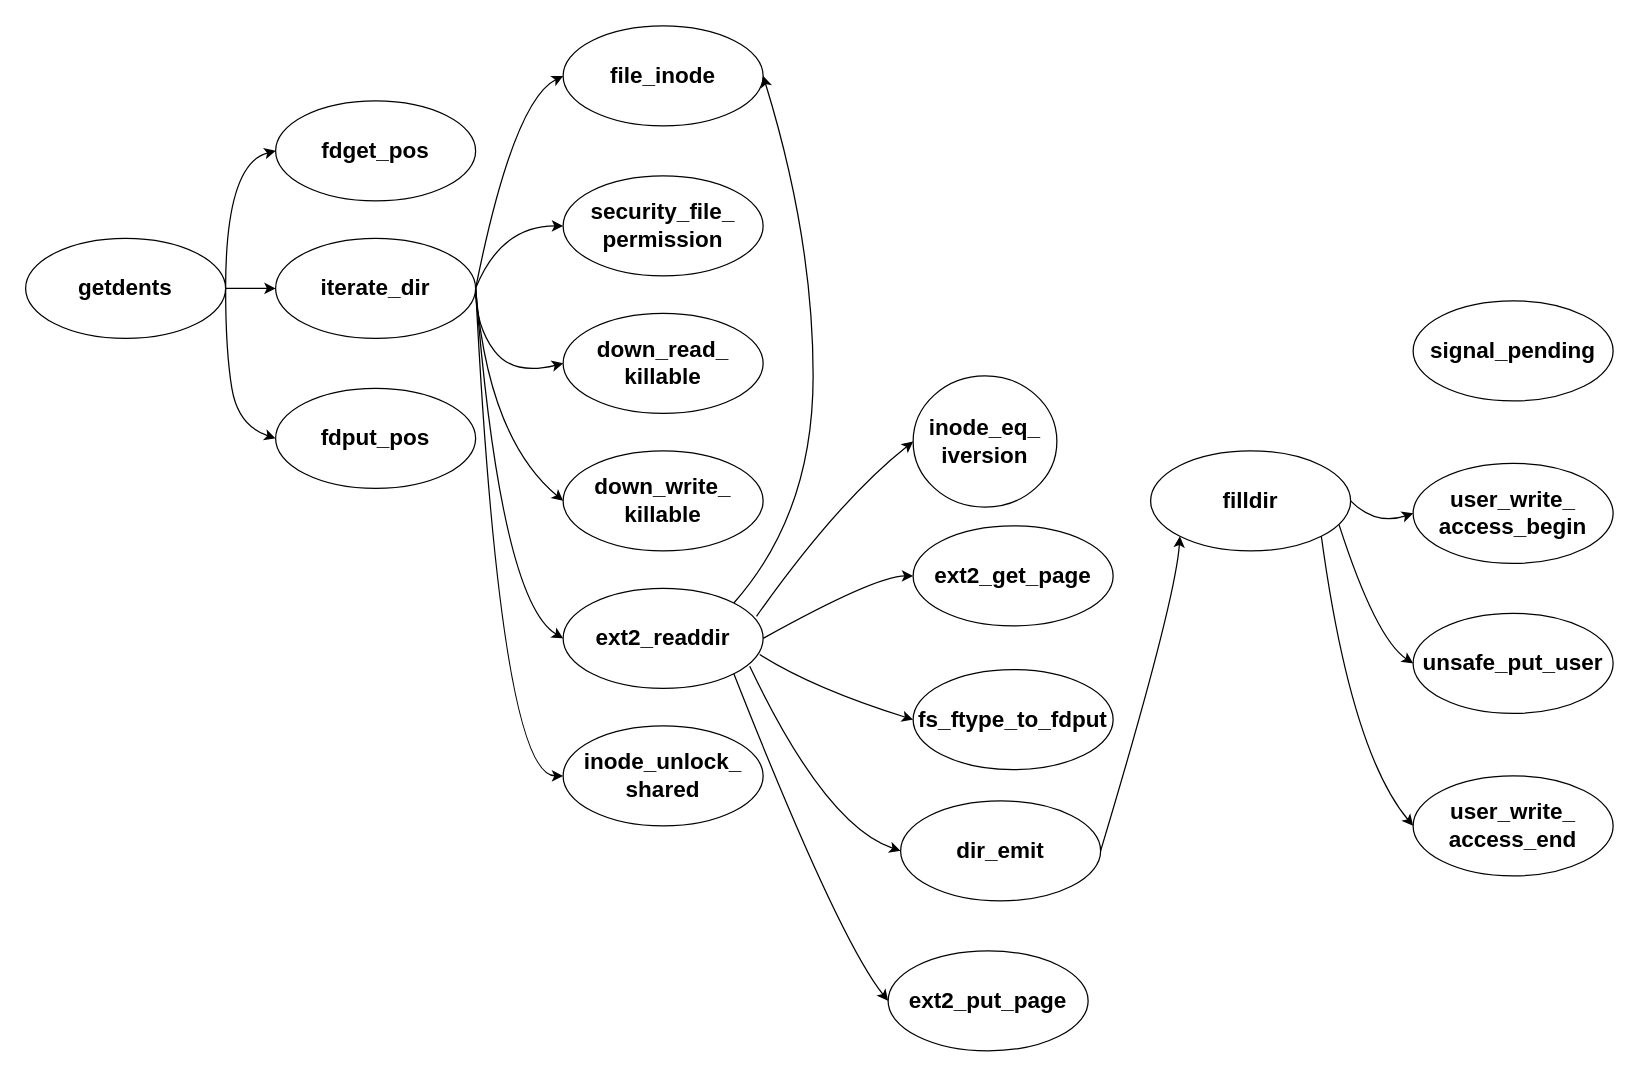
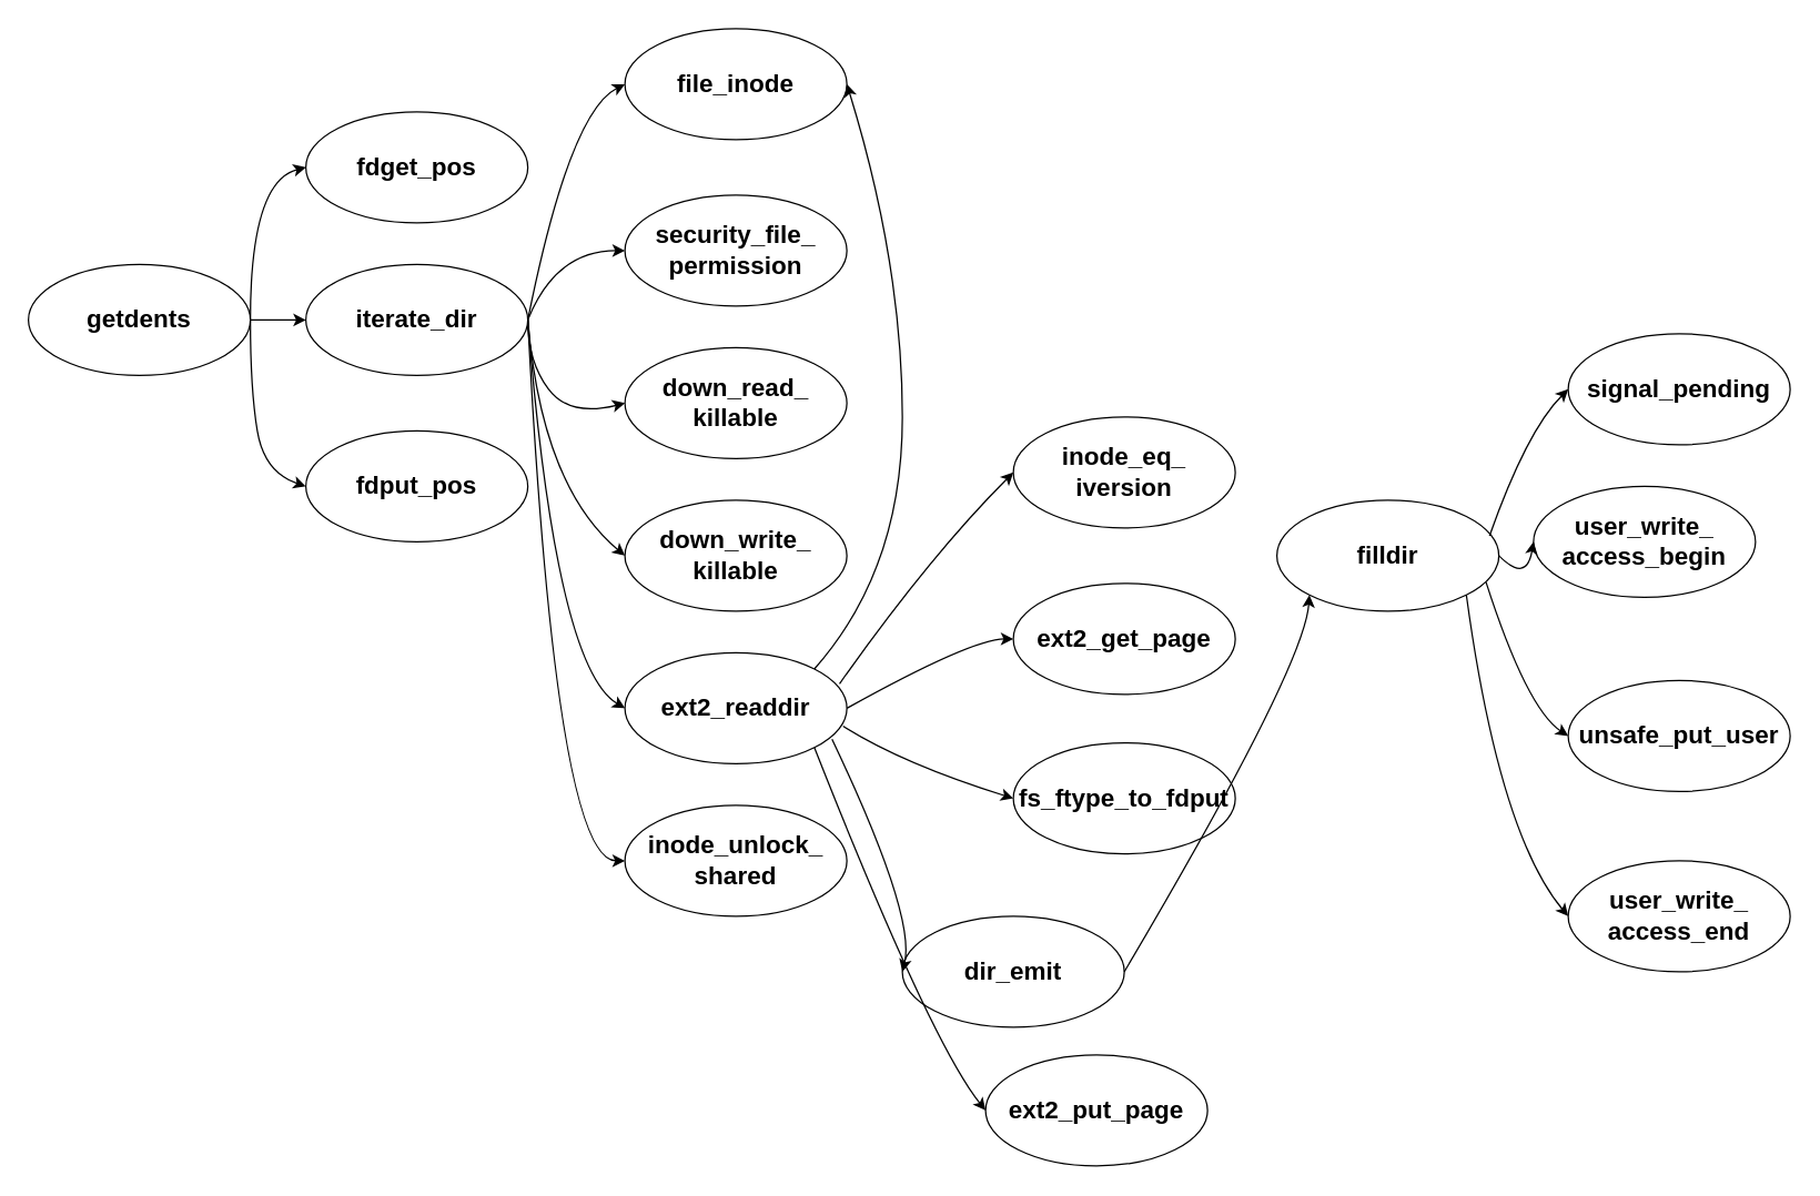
  <mxCell id="0" />
  <mxCell id="1" parent="0" />
  <mxCell id="2" style="edgeStyle=orthogonalEdgeStyle;rounded=0;orthogonalLoop=1;jettySize=auto;html=1;exitX=1;exitY=0.5;exitDx=0;exitDy=0;entryX=0;entryY=0.5;entryDx=0;entryDy=0;fontSize=18;" edge="1" parent="1" source="3" target="6"><mxGeometry relative="1" as="geometry" /></mxCell>
  <mxCell id="3" value="&lt;font style=&quot;font-size: 18px&quot;&gt;&lt;b&gt;getdents&lt;/b&gt;&lt;/font&gt;" style="ellipse;whiteSpace=wrap;html=1;" vertex="1" parent="1"><mxGeometry x="20" y="190" width="160" height="80" as="geometry" /></mxCell>
  <mxCell id="4" value="&lt;span style=&quot;font-size: 18px&quot;&gt;&lt;b&gt;fdget_pos&lt;/b&gt;&lt;/span&gt;" style="ellipse;whiteSpace=wrap;html=1;" vertex="1" parent="1"><mxGeometry x="220" y="80" width="160" height="80" as="geometry" /></mxCell>
  <mxCell id="5" value="&lt;span style=&quot;font-size: 18px&quot;&gt;&lt;b&gt;fdput_pos&lt;/b&gt;&lt;/span&gt;" style="ellipse;whiteSpace=wrap;html=1;" vertex="1" parent="1"><mxGeometry x="220" y="310" width="160" height="80" as="geometry" /></mxCell>
  <mxCell id="6" value="&lt;span style=&quot;font-size: 18px&quot;&gt;&lt;b&gt;iterate_dir&lt;/b&gt;&lt;/span&gt;" style="ellipse;whiteSpace=wrap;html=1;" vertex="1" parent="1"><mxGeometry x="220" y="190" width="160" height="80" as="geometry" /></mxCell>
  <mxCell id="7" value="&lt;span style=&quot;font-size: 18px&quot;&gt;&lt;b&gt;file_inode&lt;/b&gt;&lt;/span&gt;" style="ellipse;whiteSpace=wrap;html=1;" vertex="1" parent="1"><mxGeometry x="450" y="20" width="160" height="80" as="geometry" /></mxCell>
  <mxCell id="8" value="&lt;span style=&quot;font-size: 18px&quot;&gt;&lt;b&gt;security_file_&lt;br&gt;permission&lt;/b&gt;&lt;/span&gt;" style="ellipse;whiteSpace=wrap;html=1;" vertex="1" parent="1"><mxGeometry x="450" y="140" width="160" height="80" as="geometry" /></mxCell>
  <mxCell id="9" value="&lt;span style=&quot;font-size: 18px&quot;&gt;&lt;b&gt;down_read_&lt;br&gt;killable&lt;/b&gt;&lt;/span&gt;" style="ellipse;whiteSpace=wrap;html=1;" vertex="1" parent="1"><mxGeometry x="450" y="250" width="160" height="80" as="geometry" /></mxCell>
  <mxCell id="10" value="&lt;span style=&quot;font-size: 18px&quot;&gt;&lt;b&gt;down_write_&lt;br&gt;killable&lt;/b&gt;&lt;/span&gt;" style="ellipse;whiteSpace=wrap;html=1;" vertex="1" parent="1"><mxGeometry x="450" y="360" width="160" height="80" as="geometry" /></mxCell>
  <mxCell id="11" value="&lt;span style=&quot;font-size: 18px&quot;&gt;&lt;b&gt;ext2_readdir&lt;/b&gt;&lt;/span&gt;" style="ellipse;whiteSpace=wrap;html=1;" vertex="1" parent="1"><mxGeometry x="450" y="470" width="160" height="80" as="geometry" /></mxCell>
  <mxCell id="12" value="&lt;span style=&quot;font-size: 18px&quot;&gt;&lt;b&gt;inode_unlock_&lt;br&gt;shared&lt;/b&gt;&lt;/span&gt;" style="ellipse;whiteSpace=wrap;html=1;" vertex="1" parent="1"><mxGeometry x="450" y="580" width="160" height="80" as="geometry" /></mxCell>
- <mxCell id="13" value="&lt;span style=&quot;font-size: 18px&quot;&gt;&lt;b&gt;inode_eq_&lt;br&gt;iversion&lt;/b&gt;&lt;/span&gt;" style="ellipse;whiteSpace=wrap;html=1;" vertex="1" parent="1"><mxGeometry x="730" y="300" width="115" height="105" as="geometry" /></mxCell>
+ <mxCell id="13" value="&lt;span style=&quot;font-size: 18px&quot;&gt;&lt;b&gt;inode_eq_&lt;br&gt;iversion&lt;/b&gt;&lt;/span&gt;" style="ellipse;whiteSpace=wrap;html=1;" vertex="1" parent="1"><mxGeometry x="730" y="300" width="160" height="80" as="geometry" /></mxCell>
  <mxCell id="14" value="" style="curved=1;endArrow=classic;html=1;rounded=0;fontSize=18;exitX=1;exitY=0.5;exitDx=0;exitDy=0;" edge="1" parent="1" source="3"><mxGeometry width="50" height="50" relative="1" as="geometry"><mxPoint x="170" y="170" as="sourcePoint" /><mxPoint x="220" y="120" as="targetPoint" /><Array as="points"><mxPoint x="180" y="130" /></Array></mxGeometry></mxCell>
  <mxCell id="15" value="" style="curved=1;endArrow=classic;html=1;rounded=0;fontSize=18;exitX=1;exitY=0.5;exitDx=0;exitDy=0;" edge="1" parent="1" source="3"><mxGeometry width="50" height="50" relative="1" as="geometry"><mxPoint x="170" y="400" as="sourcePoint" /><mxPoint x="220" y="350" as="targetPoint" /><Array as="points"><mxPoint x="180" y="280" /><mxPoint x="190" y="340" /></Array></mxGeometry></mxCell>
  <mxCell id="16" value="" style="curved=1;endArrow=classic;html=1;rounded=0;fontSize=18;exitX=1;exitY=0.5;exitDx=0;exitDy=0;" edge="1" parent="1" source="6"><mxGeometry width="50" height="50" relative="1" as="geometry"><mxPoint x="400" y="110" as="sourcePoint" /><mxPoint x="450" y="60" as="targetPoint" /><Array as="points"><mxPoint x="410" y="80" /></Array></mxGeometry></mxCell>
  <mxCell id="17" value="" style="curved=1;endArrow=classic;html=1;rounded=0;fontSize=18;" edge="1" parent="1"><mxGeometry width="50" height="50" relative="1" as="geometry"><mxPoint x="380" y="230" as="sourcePoint" /><mxPoint x="450" y="180" as="targetPoint" /><Array as="points"><mxPoint x="400" y="180" /></Array></mxGeometry></mxCell>
  <mxCell id="18" value="" style="curved=1;endArrow=classic;html=1;rounded=0;fontSize=18;" edge="1" parent="1"><mxGeometry width="50" height="50" relative="1" as="geometry"><mxPoint x="380" y="230" as="sourcePoint" /><mxPoint x="450" y="290" as="targetPoint" /><Array as="points"><mxPoint x="380" y="260" /><mxPoint x="410" y="300" /></Array></mxGeometry></mxCell>
  <mxCell id="19" value="" style="curved=1;endArrow=classic;html=1;rounded=0;fontSize=18;" edge="1" parent="1"><mxGeometry width="50" height="50" relative="1" as="geometry"><mxPoint x="380" y="230" as="sourcePoint" /><mxPoint x="450" y="400" as="targetPoint" /><Array as="points"><mxPoint x="390" y="350" /></Array></mxGeometry></mxCell>
  <mxCell id="20" value="" style="curved=1;endArrow=classic;html=1;rounded=0;fontSize=18;exitX=1;exitY=0.5;exitDx=0;exitDy=0;" edge="1" parent="1" source="6"><mxGeometry width="50" height="50" relative="1" as="geometry"><mxPoint x="380" y="220" as="sourcePoint" /><mxPoint x="450" y="510" as="targetPoint" /><Array as="points"><mxPoint x="400" y="480" /></Array></mxGeometry></mxCell>
  <mxCell id="21" value="" style="curved=1;endArrow=classic;html=1;rounded=0;fontSize=18;" edge="1" parent="1"><mxGeometry width="50" height="50" relative="1" as="geometry"><mxPoint x="380" y="230" as="sourcePoint" /><mxPoint x="450" y="620" as="targetPoint" /><Array as="points"><mxPoint x="400" y="620" /></Array></mxGeometry></mxCell>
  <mxCell id="22" value="" style="curved=1;endArrow=classic;html=1;rounded=0;fontSize=18;exitX=1;exitY=0;exitDx=0;exitDy=0;entryX=1;entryY=0.5;entryDx=0;entryDy=0;" edge="1" parent="1" source="11" target="7"><mxGeometry width="50" height="50" relative="1" as="geometry"><mxPoint x="630" y="390" as="sourcePoint" /><mxPoint x="680" y="340" as="targetPoint" /><Array as="points"><mxPoint x="650" y="410" /><mxPoint x="650" y="190" /></Array></mxGeometry></mxCell>
  <mxCell id="23" value="&lt;span style=&quot;font-size: 18px&quot;&gt;&lt;b&gt;ext2_get_page&lt;/b&gt;&lt;/span&gt;" style="ellipse;whiteSpace=wrap;html=1;" vertex="1" parent="1"><mxGeometry x="730" y="420" width="160" height="80" as="geometry" /></mxCell>
  <mxCell id="24" value="&lt;span style=&quot;font-size: 18px&quot;&gt;&lt;b&gt;ext2_put_page&lt;/b&gt;&lt;/span&gt;" style="ellipse;whiteSpace=wrap;html=1;" vertex="1" parent="1"><mxGeometry x="710" y="760" width="160" height="80" as="geometry" /></mxCell>
  <mxCell id="25" value="&lt;span style=&quot;font-size: 18px&quot;&gt;&lt;b&gt;fs_ftype_to_fdput&lt;/b&gt;&lt;/span&gt;" style="ellipse;whiteSpace=wrap;html=1;" vertex="1" parent="1"><mxGeometry x="730" y="535" width="160" height="80" as="geometry" /></mxCell>
- <mxCell id="26" value="&lt;span style=&quot;font-size: 18px&quot;&gt;&lt;b&gt;dir_emit&lt;/b&gt;&lt;/span&gt;" style="ellipse;whiteSpace=wrap;html=1;" vertex="1" parent="1"><mxGeometry x="720" y="640" width="160" height="80" as="geometry" /></mxCell>
+ <mxCell id="26" value="&lt;span style=&quot;font-size: 18px&quot;&gt;&lt;b&gt;dir_emit&lt;/b&gt;&lt;/span&gt;" style="ellipse;whiteSpace=wrap;html=1;" vertex="1" parent="1"><mxGeometry x="650" y="660" width="160" height="80" as="geometry" /></mxCell>
  <mxCell id="27" value="&lt;span style=&quot;font-size: 18px&quot;&gt;&lt;b&gt;filldir&lt;/b&gt;&lt;/span&gt;" style="ellipse;whiteSpace=wrap;html=1;" vertex="1" parent="1"><mxGeometry x="920" y="360" width="160" height="80" as="geometry" /></mxCell>
  <mxCell id="28" value="&lt;span style=&quot;font-size: 18px&quot;&gt;&lt;b&gt;signal_pending&lt;/b&gt;&lt;/span&gt;" style="ellipse;whiteSpace=wrap;html=1;" vertex="1" parent="1"><mxGeometry x="1130" y="240" width="160" height="80" as="geometry" /></mxCell>
- <mxCell id="29" value="&lt;span style=&quot;font-size: 18px&quot;&gt;&lt;b&gt;user_write_&lt;br&gt;access_begin&lt;/b&gt;&lt;/span&gt;" style="ellipse;whiteSpace=wrap;html=1;" vertex="1" parent="1"><mxGeometry x="1130" y="370" width="160" height="80" as="geometry" /></mxCell>
+ <mxCell id="29" value="&lt;span style=&quot;font-size: 18px&quot;&gt;&lt;b&gt;user_write_&lt;br&gt;access_begin&lt;/b&gt;&lt;/span&gt;" style="ellipse;whiteSpace=wrap;html=1;" vertex="1" parent="1"><mxGeometry x="1105" y="350" width="160" height="80" as="geometry" /></mxCell>
  <mxCell id="30" value="&lt;span style=&quot;font-size: 18px&quot;&gt;&lt;b&gt;unsafe_put_user&lt;/b&gt;&lt;/span&gt;" style="ellipse;whiteSpace=wrap;html=1;" vertex="1" parent="1"><mxGeometry x="1130" y="490" width="160" height="80" as="geometry" /></mxCell>
  <mxCell id="31" value="&lt;span style=&quot;font-size: 18px&quot;&gt;&lt;b&gt;user_write_&lt;br&gt;access_end&lt;/b&gt;&lt;/span&gt;" style="ellipse;whiteSpace=wrap;html=1;" vertex="1" parent="1"><mxGeometry x="1130" y="620" width="160" height="80" as="geometry" /></mxCell>
  <mxCell id="32" value="" style="curved=1;endArrow=classic;html=1;rounded=0;fontSize=18;entryX=0;entryY=0.5;entryDx=0;entryDy=0;exitX=0.967;exitY=0.279;exitDx=0;exitDy=0;exitPerimeter=0;" edge="1" parent="1" source="11" target="13"><mxGeometry width="50" height="50" relative="1" as="geometry"><mxPoint x="670" y="390" as="sourcePoint" /><mxPoint x="720" y="340" as="targetPoint" /><Array as="points"><mxPoint x="670" y="400" /></Array></mxGeometry></mxCell>
  <mxCell id="33" value="" style="curved=1;endArrow=classic;html=1;rounded=0;fontSize=18;entryX=0;entryY=0.5;entryDx=0;entryDy=0;exitX=1;exitY=0.5;exitDx=0;exitDy=0;" edge="1" parent="1" source="11" target="23"><mxGeometry width="50" height="50" relative="1" as="geometry"><mxPoint x="650" y="530" as="sourcePoint" /><mxPoint x="700" y="480" as="targetPoint" /><Array as="points"><mxPoint x="700" y="460" /></Array></mxGeometry></mxCell>
  <mxCell id="34" value="" style="curved=1;endArrow=classic;html=1;rounded=0;fontSize=18;entryX=0;entryY=0.5;entryDx=0;entryDy=0;exitX=0.983;exitY=0.662;exitDx=0;exitDy=0;exitPerimeter=0;" edge="1" parent="1" source="11" target="25"><mxGeometry width="50" height="50" relative="1" as="geometry"><mxPoint x="610" y="530" as="sourcePoint" /><mxPoint x="710" y="580" as="targetPoint" /><Array as="points"><mxPoint x="650" y="550" /></Array></mxGeometry></mxCell>
  <mxCell id="35" value="" style="curved=1;endArrow=classic;html=1;rounded=0;fontSize=18;entryX=0;entryY=0.5;entryDx=0;entryDy=0;exitX=0.933;exitY=0.779;exitDx=0;exitDy=0;exitPerimeter=0;" edge="1" parent="1" source="11" target="26"><mxGeometry width="50" height="50" relative="1" as="geometry"><mxPoint x="650" y="730" as="sourcePoint" /><mxPoint x="700" y="680" as="targetPoint" /><Array as="points"><mxPoint x="660" y="660" /></Array></mxGeometry></mxCell>
  <mxCell id="36" value="" style="curved=1;endArrow=classic;html=1;rounded=0;fontSize=18;entryX=0;entryY=0.5;entryDx=0;entryDy=0;exitX=1;exitY=1;exitDx=0;exitDy=0;" edge="1" parent="1" source="11" target="24"><mxGeometry width="50" height="50" relative="1" as="geometry"><mxPoint x="610" y="510" as="sourcePoint" /><mxPoint x="650" y="790" as="targetPoint" /><Array as="points"><mxPoint x="670" y="750" /></Array></mxGeometry></mxCell>
  <mxCell id="37" value="" style="curved=1;endArrow=classic;html=1;rounded=0;fontSize=18;entryX=0;entryY=1;entryDx=0;entryDy=0;exitX=1;exitY=0.5;exitDx=0;exitDy=0;" edge="1" parent="1" source="26" target="27"><mxGeometry width="50" height="50" relative="1" as="geometry"><mxPoint x="920" y="520" as="sourcePoint" /><mxPoint x="970" y="470" as="targetPoint" /><Array as="points"><mxPoint x="940" y="480" /></Array></mxGeometry></mxCell>
+ <mxCell id="38" value="" style="curved=1;endArrow=classic;html=1;rounded=0;fontSize=18;entryX=0;entryY=0.5;entryDx=0;entryDy=0;exitX=0.958;exitY=0.321;exitDx=0;exitDy=0;exitPerimeter=0;" edge="1" parent="1" source="27" target="28"><mxGeometry width="50" height="50" relative="1" as="geometry"><mxPoint x="1070" y="380" as="sourcePoint" /><mxPoint x="1120" y="330" as="targetPoint" /><Array as="points"><mxPoint x="1100" y="310" /></Array></mxGeometry></mxCell>
  <mxCell id="39" value="" style="curved=1;endArrow=classic;html=1;rounded=0;fontSize=18;entryX=0;entryY=0.5;entryDx=0;entryDy=0;exitX=1;exitY=0.5;exitDx=0;exitDy=0;" edge="1" parent="1" source="27" target="29"><mxGeometry width="50" height="50" relative="1" as="geometry"><mxPoint x="1060" y="500" as="sourcePoint" /><mxPoint x="1110" y="450" as="targetPoint" /><Array as="points"><mxPoint x="1100" y="420" /></Array></mxGeometry></mxCell>
  <mxCell id="40" value="" style="curved=1;endArrow=classic;html=1;rounded=0;fontSize=18;entryX=0;entryY=0.5;entryDx=0;entryDy=0;exitX=0.942;exitY=0.737;exitDx=0;exitDy=0;exitPerimeter=0;" edge="1" parent="1" source="27" target="30"><mxGeometry width="50" height="50" relative="1" as="geometry"><mxPoint x="1040" y="560" as="sourcePoint" /><mxPoint x="1090" y="510" as="targetPoint" /><Array as="points"><mxPoint x="1100" y="510" /></Array></mxGeometry></mxCell>
  <mxCell id="41" value="" style="curved=1;endArrow=classic;html=1;rounded=0;fontSize=18;entryX=0;entryY=0.5;entryDx=0;entryDy=0;exitX=1;exitY=1;exitDx=0;exitDy=0;" edge="1" parent="1" source="27" target="31"><mxGeometry width="50" height="50" relative="1" as="geometry"><mxPoint x="1020" y="700" as="sourcePoint" /><mxPoint x="1070" y="650" as="targetPoint" /><Array as="points"><mxPoint x="1080" y="600" /></Array></mxGeometry></mxCell>
